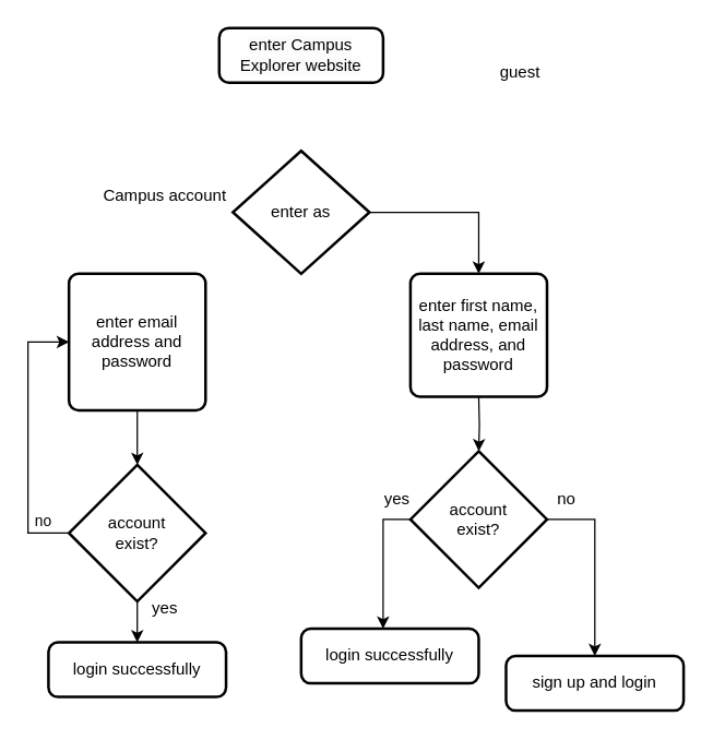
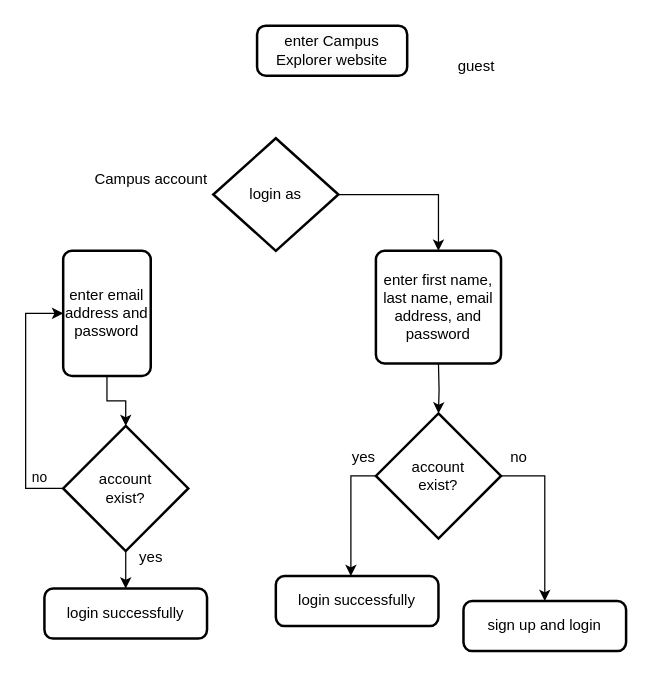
  <mxCell id="0" />
  <mxCell id="1" parent="0" />
- <mxCell id="2" value="&lt;span style=&quot;caret-color: rgb(0, 0, 0); color: rgb(0, 0, 0); font-family: Helvetica; font-size: 12px; font-style: normal; font-variant-caps: normal; font-weight: 400; letter-spacing: normal; text-align: center; text-indent: 0px; text-transform: none; word-spacing: 0px; -webkit-text-stroke-width: 0px; background-color: rgb(251, 251, 251); text-decoration: none; float: none; display: inline !important;&quot;&gt;enter Campus Explorer website&lt;/span&gt;" style="rounded=1;whiteSpace=wrap;html=1;absoluteArcSize=1;arcSize=14;strokeWidth=2;" vertex="1" parent="1"><mxGeometry x="160" y="20" width="120" height="40" as="geometry" /></mxCell>
- <mxCell id="3" value="enter as" style="strokeWidth=2;html=1;shape=mxgraph.flowchart.decision;whiteSpace=wrap;" vertex="1" parent="1"><mxGeometry x="170" y="110" width="100" height="90" as="geometry" /></mxCell>
+ <mxCell id="2" value="&lt;span style=&quot;caret-color: rgb(0, 0, 0); color: rgb(0, 0, 0); font-family: Helvetica; font-size: 12px; font-style: normal; font-variant-caps: normal; font-weight: 400; letter-spacing: normal; text-align: center; text-indent: 0px; text-transform: none; word-spacing: 0px; -webkit-text-stroke-width: 0px; background-color: rgb(251, 251, 251); text-decoration: none; float: none; display: inline !important;&quot;&gt;enter Campus Explorer website&lt;/span&gt;" style="rounded=1;whiteSpace=wrap;html=1;absoluteArcSize=1;arcSize=14;strokeWidth=2;" vertex="1" parent="1"><mxGeometry x="205" y="20" width="120" height="40" as="geometry" /></mxCell>
+ <mxCell id="3" value="login as" style="strokeWidth=2;html=1;shape=mxgraph.flowchart.decision;whiteSpace=wrap;" vertex="1" parent="1"><mxGeometry x="170" y="110" width="100" height="90" as="geometry" /></mxCell>
  <mxCell id="4" value="" style="edgeStyle=orthogonalEdgeStyle;rounded=0;orthogonalLoop=1;jettySize=auto;html=1;" edge="1" parent="1" source="5" target="7"><mxGeometry relative="1" as="geometry" /></mxCell>
- <mxCell id="5" value="enter email address and password" style="rounded=1;whiteSpace=wrap;html=1;absoluteArcSize=1;arcSize=14;strokeWidth=2;" vertex="1" parent="1"><mxGeometry x="50" y="200" width="100" height="100" as="geometry" /></mxCell>
+ <mxCell id="5" value="enter email address and password" style="rounded=1;whiteSpace=wrap;html=1;absoluteArcSize=1;arcSize=14;strokeWidth=2;" vertex="1" parent="1"><mxGeometry x="50" y="200" width="70" height="100" as="geometry" /></mxCell>
  <mxCell id="6" value="" style="edgeStyle=orthogonalEdgeStyle;rounded=0;orthogonalLoop=1;jettySize=auto;html=1;" edge="1" parent="1" source="7" target="10"><mxGeometry relative="1" as="geometry" /></mxCell>
  <mxCell id="7" value="account&lt;br&gt;exist?" style="strokeWidth=2;html=1;shape=mxgraph.flowchart.decision;whiteSpace=wrap;" vertex="1" parent="1"><mxGeometry x="50" y="340" width="100" height="100" as="geometry" /></mxCell>
  <mxCell id="8" value="" style="endArrow=classic;html=1;rounded=0;exitX=0;exitY=0.5;exitDx=0;exitDy=0;exitPerimeter=0;entryX=0;entryY=0.5;entryDx=0;entryDy=0;" edge="1" parent="1" source="7" target="5"><mxGeometry width="50" height="50" relative="1" as="geometry"><mxPoint x="160" y="360" as="sourcePoint" /><mxPoint x="210" y="310" as="targetPoint" /><Array as="points"><mxPoint x="20" y="390" /><mxPoint x="20" y="250" /></Array></mxGeometry></mxCell>
  <mxCell id="9" value="no" style="edgeLabel;html=1;align=center;verticalAlign=middle;resizable=0;points=[];" vertex="1" connectable="0" parent="8"><mxGeometry x="-0.53" y="-5" relative="1" as="geometry"><mxPoint x="5" y="7" as="offset" /></mxGeometry></mxCell>
  <mxCell id="10" value="login successfully" style="rounded=1;whiteSpace=wrap;html=1;absoluteArcSize=1;arcSize=14;strokeWidth=2;" vertex="1" parent="1"><mxGeometry x="35" y="470" width="130" height="40" as="geometry" /></mxCell>
  <mxCell id="11" value="yes" style="text;html=1;align=center;verticalAlign=middle;resizable=0;points=[];autosize=1;strokeColor=none;fillColor=none;" vertex="1" parent="1"><mxGeometry x="100" y="430" width="40" height="30" as="geometry" /></mxCell>
  <mxCell id="12" value="enter first name, last name, email address, and password" style="rounded=1;whiteSpace=wrap;html=1;absoluteArcSize=1;arcSize=14;strokeWidth=2;" vertex="1" parent="1"><mxGeometry x="300" y="200" width="100" height="90" as="geometry" /></mxCell>
  <mxCell id="13" value="" style="endArrow=classic;html=1;rounded=0;exitX=1;exitY=0.5;exitDx=0;exitDy=0;exitPerimeter=0;entryX=0.5;entryY=0;entryDx=0;entryDy=0;" edge="1" parent="1" source="3" target="12"><mxGeometry width="50" height="50" relative="1" as="geometry"><mxPoint x="200" y="230" as="sourcePoint" /><mxPoint x="250" y="180" as="targetPoint" /><Array as="points"><mxPoint x="350" y="155" /></Array></mxGeometry></mxCell>
  <mxCell id="14" value="Campus account" style="text;html=1;align=center;verticalAlign=middle;resizable=0;points=[];autosize=1;strokeColor=none;fillColor=none;" vertex="1" parent="1"><mxGeometry x="65" y="128" width="110" height="30" as="geometry" /></mxCell>
  <mxCell id="15" value="guest" style="text;html=1;align=center;verticalAlign=middle;resizable=0;points=[];autosize=1;strokeColor=none;fillColor=none;" vertex="1" parent="1"><mxGeometry x="355" y="38" width="50" height="30" as="geometry" /></mxCell>
  <mxCell id="16" value="" style="edgeStyle=orthogonalEdgeStyle;rounded=0;orthogonalLoop=1;jettySize=auto;html=1;" edge="1" parent="1" target="17"><mxGeometry relative="1" as="geometry"><mxPoint x="350" y="290" as="sourcePoint" /></mxGeometry></mxCell>
  <mxCell id="17" value="account&lt;br&gt;exist?" style="strokeWidth=2;html=1;shape=mxgraph.flowchart.decision;whiteSpace=wrap;" vertex="1" parent="1"><mxGeometry x="300" y="330" width="100" height="100" as="geometry" /></mxCell>
  <mxCell id="18" value="" style="endArrow=classic;html=1;rounded=0;exitX=0;exitY=0.5;exitDx=0;exitDy=0;exitPerimeter=0;" edge="1" parent="1" source="17"><mxGeometry width="50" height="50" relative="1" as="geometry"><mxPoint x="230" y="410" as="sourcePoint" /><mxPoint x="280" y="460" as="targetPoint" /><Array as="points"><mxPoint x="280" y="380" /></Array></mxGeometry></mxCell>
  <mxCell id="19" value="yes" style="text;html=1;align=center;verticalAlign=middle;resizable=0;points=[];autosize=1;strokeColor=none;fillColor=none;" vertex="1" parent="1"><mxGeometry x="270" y="350" width="40" height="30" as="geometry" /></mxCell>
  <mxCell id="20" value="login successfully" style="rounded=1;whiteSpace=wrap;html=1;absoluteArcSize=1;arcSize=14;strokeWidth=2;" vertex="1" parent="1"><mxGeometry x="220" y="460" width="130" height="40" as="geometry" /></mxCell>
  <mxCell id="21" value="" style="endArrow=classic;html=1;rounded=0;exitX=1;exitY=0.5;exitDx=0;exitDy=0;exitPerimeter=0;entryX=0.5;entryY=0;entryDx=0;entryDy=0;" edge="1" parent="1" source="17" target="23"><mxGeometry width="50" height="50" relative="1" as="geometry"><mxPoint x="320" y="410" as="sourcePoint" /><mxPoint x="440" y="460" as="targetPoint" /><Array as="points"><mxPoint x="435" y="380" /></Array></mxGeometry></mxCell>
  <mxCell id="22" value="no" style="text;html=1;align=center;verticalAlign=middle;resizable=0;points=[];autosize=1;strokeColor=none;fillColor=none;" vertex="1" parent="1"><mxGeometry x="394" y="350" width="40" height="30" as="geometry" /></mxCell>
  <mxCell id="23" value="sign up and login" style="rounded=1;whiteSpace=wrap;html=1;absoluteArcSize=1;arcSize=14;strokeWidth=2;" vertex="1" parent="1"><mxGeometry x="370" y="480" width="130" height="40" as="geometry" /></mxCell>
